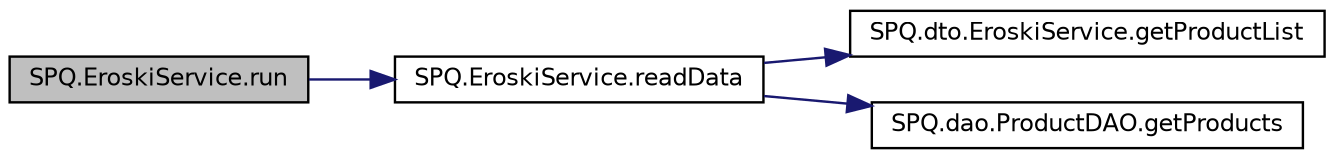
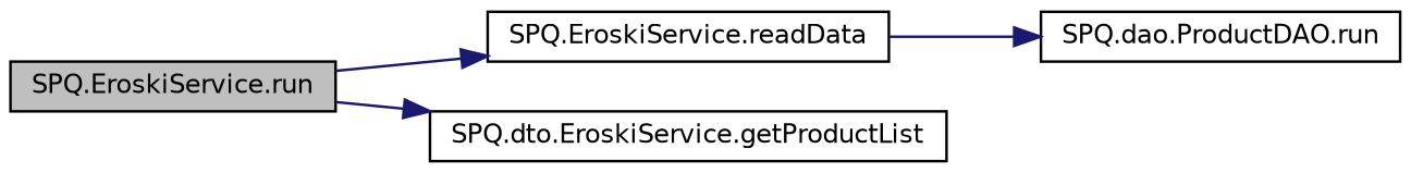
  digraph {
    rankdir=LR
    node [color=black fillcolor=white fontname=Helvetica fontsize=10 shape=record style=filled]
    edge [color=midnightblue fontname=Helvetica fontsize=10 labelfontname=Helvetica labelfontsize=10 style=solid]
    n1 [fillcolor=grey75 fontcolor=black height=0.2 label="SPQ.EroskiService.run" width=0.4]
    n2 [height=0.2 label="SPQ.EroskiService.readData" width=0.4]
    n3 [height=0.2 label="SPQ.dto.EroskiService.getProductList" width=0.4]
-   n4 [height=0.2 label="SPQ.dao.ProductDAO.getProducts" width=0.4]
+   n4 [height=0.2 label="SPQ.dao.ProductDAO.run" width=0.4]
    n1 -> n2
-   n2 -> n3
+   n1 -> n3
    n2 -> n4
  }
